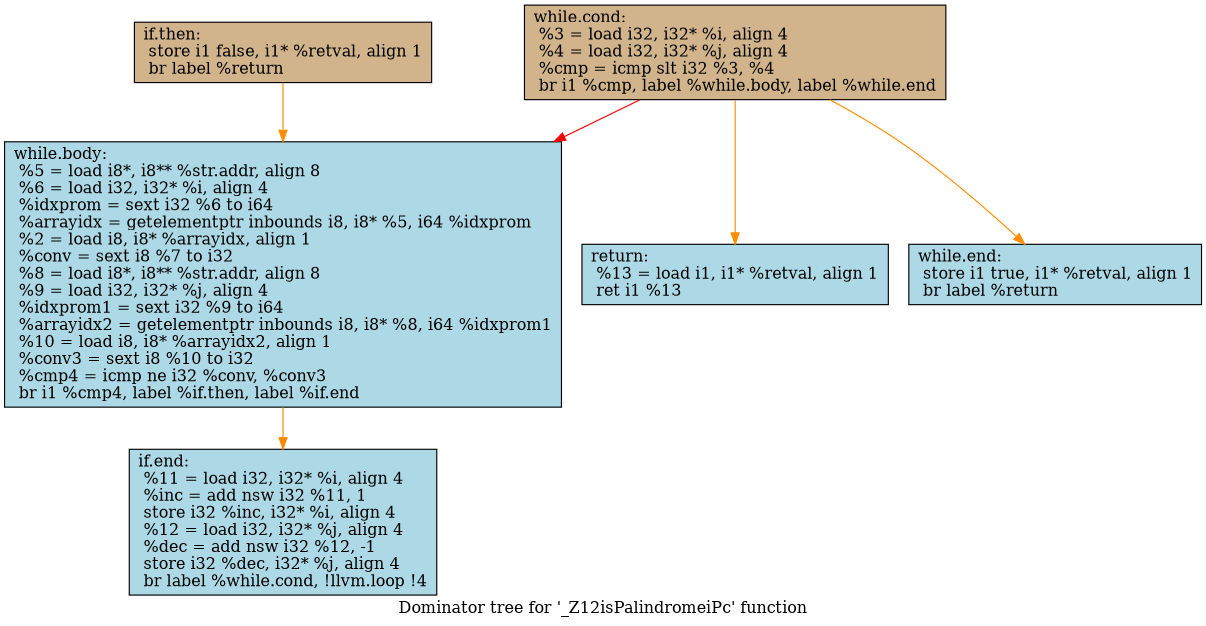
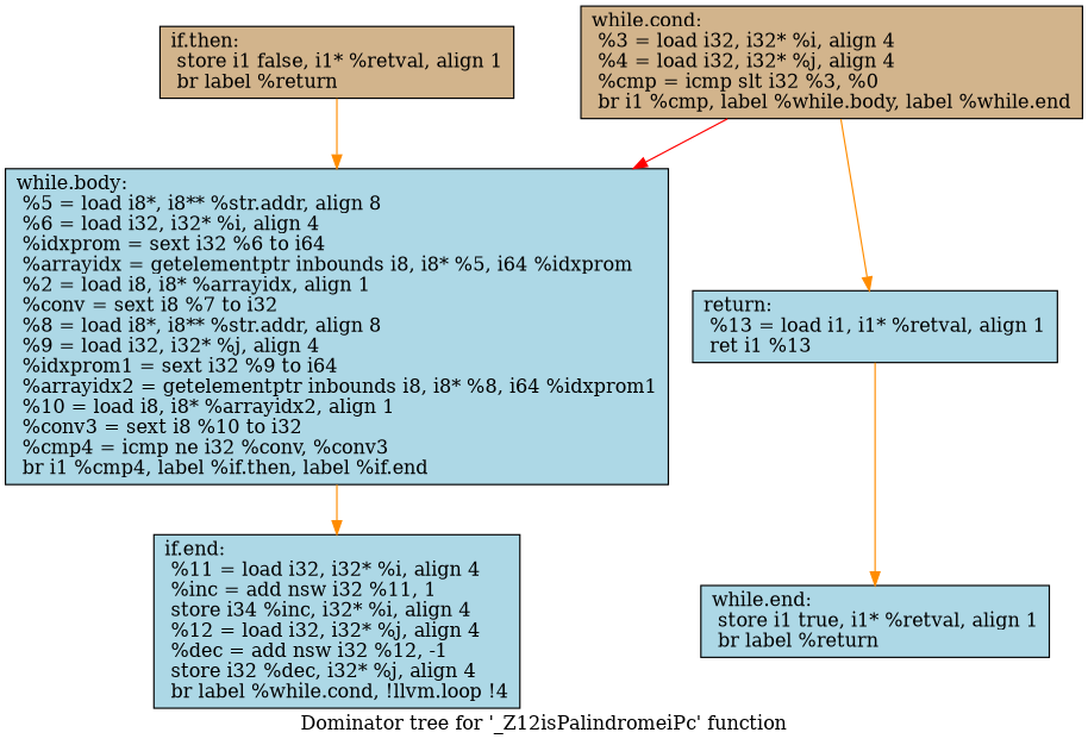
  digraph {
    label="Dominator tree for '_Z12isPalindromeiPc' function"
    node [fillcolor=lightblue shape=record style=filled]
    edge [color=darkorange]
-   n1 [fillcolor=tan label="{while.cond:                                       \l  %3 = load i32, i32* %i, align 4\l  %4 = load i32, i32* %j, align 4\l  %cmp = icmp slt i32 %3, %4\l  br i1 %cmp, label %while.body, label %while.end\l}"]
+   n1 [fillcolor=tan label="{while.cond:                                       \l  %3 = load i32, i32* %i, align 4\l  %4 = load i32, i32* %j, align 4\l  %cmp = icmp slt i32 %3, %0\l  br i1 %cmp, label %while.body, label %while.end\l}"]
    n2 [label="{while.body:                                       \l  %5 = load i8*, i8** %str.addr, align 8\l  %6 = load i32, i32* %i, align 4\l  %idxprom = sext i32 %6 to i64\l  %arrayidx = getelementptr inbounds i8, i8* %5, i64 %idxprom\l  %2 = load i8, i8* %arrayidx, align 1\l  %conv = sext i8 %7 to i32\l  %8 = load i8*, i8** %str.addr, align 8\l  %9 = load i32, i32* %j, align 4\l  %idxprom1 = sext i32 %9 to i64\l  %arrayidx2 = getelementptr inbounds i8, i8* %8, i64 %idxprom1\l  %10 = load i8, i8* %arrayidx2, align 1\l  %conv3 = sext i8 %10 to i32\l  %cmp4 = icmp ne i32 %conv, %conv3\l  br i1 %cmp4, label %if.then, label %if.end\l}"]
    n3 [label="{return:                                           \l  %13 = load i1, i1* %retval, align 1\l  ret i1 %13\l}"]
    n4 [label="{while.end:                                        \l  store i1 true, i1* %retval, align 1\l  br label %return\l}"]
-   n5 [label="{if.end:                                           \l  %11 = load i32, i32* %i, align 4\l  %inc = add nsw i32 %11, 1\l  store i32 %inc, i32* %i, align 4\l  %12 = load i32, i32* %j, align 4\l  %dec = add nsw i32 %12, -1\l  store i32 %dec, i32* %j, align 4\l  br label %while.cond, !llvm.loop !4\l}"]
+   n5 [label="{if.end:                                           \l  %11 = load i32, i32* %i, align 4\l  %inc = add nsw i32 %11, 1\l  store i34 %inc, i32* %i, align 4\l  %12 = load i32, i32* %j, align 4\l  %dec = add nsw i32 %12, -1\l  store i32 %dec, i32* %j, align 4\l  br label %while.cond, !llvm.loop !4\l}"]
    n6 [fillcolor=tan label="{if.then:                                          \l  store i1 false, i1* %retval, align 1\l  br label %return\l}"]
    n1 -> n2 [color=red]
    n1 -> n3
-   n1 -> n4
+   n3 -> n4
    n2 -> n5
    n6 -> n2
  }
